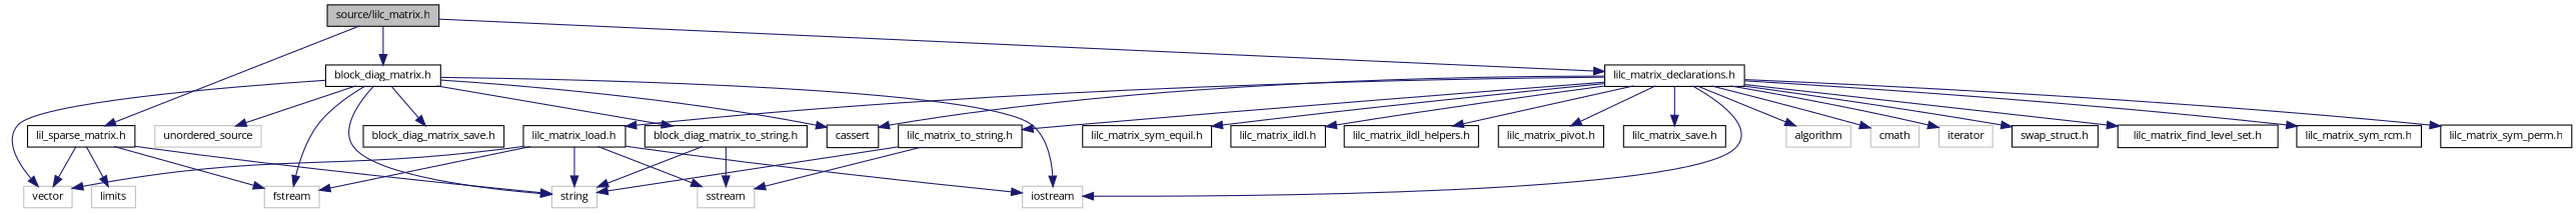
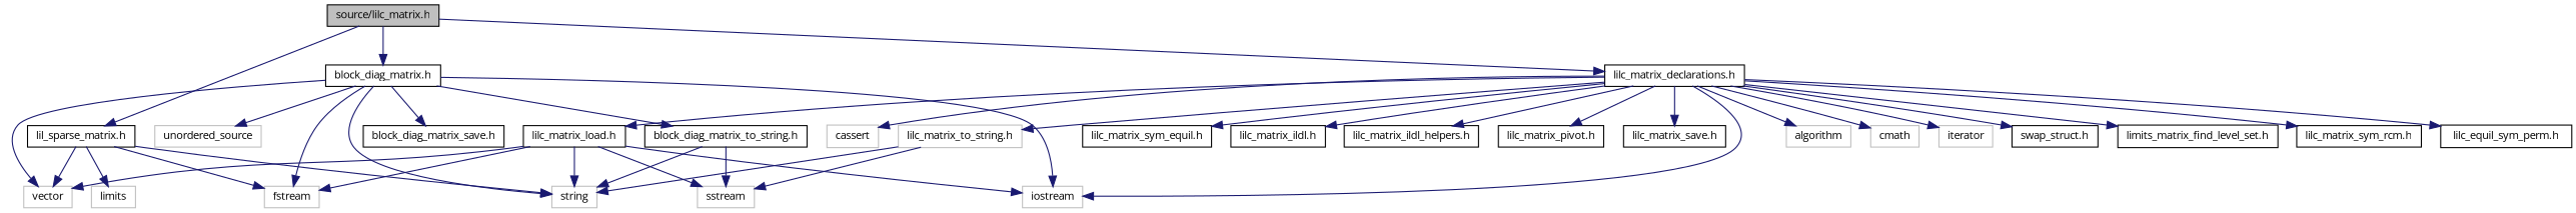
  digraph {
    fontname="Open Sans"
    node [color=black fillcolor=white fontname="Open Sans" fontsize=10 shape=record style=filled]
    edge [color=midnightblue fontname="Open Sans" fontsize=10 labelfontname=Helvetica labelfontsize=10 style=solid]
    n1 [fillcolor=grey75 fontcolor=black height=0.2 label="source/lilc_matrix.h" width=0.4]
    n2 [height=0.2 label="block_diag_matrix.h" width=0.4]
    n3 [height=0.2 label="lil_sparse_matrix.h" width=0.4]
    n4 [height=0.2 label="lilc_matrix_declarations.h" width=0.4]
    n5 [color=grey75 height=0.2 label=unordered_source width=0.4]
    n6 [color=grey75 height=0.2 label=vector width=0.4]
    n7 [color=grey75 height=0.2 label=string width=0.4]
    n8 [color=grey75 height=0.2 label=fstream width=0.4]
-   n9 [height=0.2 label=cassert width=0.4]
+   n9 [color=grey75 height=0.2 label=cassert width=0.4]
    n10 [color=grey75 height=0.2 label=iostream width=0.4]
    n11 [height=0.2 label="block_diag_matrix_to_string.h" width=0.4]
    n12 [height=0.2 label="block_diag_matrix_save.h" width=0.4]
    n13 [color=grey75 height=0.2 label=limits width=0.4]
    n14 [color=grey75 height=0.2 label=algorithm width=0.4]
    n15 [color=grey75 height=0.2 label=cmath width=0.4]
    n16 [color=grey75 height=0.2 label=iterator width=0.4]
    n17 [height=0.2 label="swap_struct.h" width=0.4]
-   n18 [height=0.2 label="lilc_matrix_find_level_set.h" width=0.4]
+   n18 [height=0.2 label="limits_matrix_find_level_set.h" width=0.4]
    n19 [height=0.2 label="lilc_matrix_sym_rcm.h" width=0.4]
-   n20 [height=0.2 label="lilc_matrix_sym_perm.h" width=0.4]
+   n20 [height=0.2 label="lilc_equil_sym_perm.h" width=0.4]
    n21 [height=0.2 label="lilc_matrix_sym_equil.h" width=0.4]
    n22 [height=0.2 label="lilc_matrix_ildl.h" width=0.4]
    n23 [height=0.2 label="lilc_matrix_ildl_helpers.h" width=0.4]
    n24 [height=0.2 label="lilc_matrix_pivot.h" width=0.4]
    n25 [height=0.2 label="lilc_matrix_load.h" width=0.4]
    n26 [height=0.2 label="lilc_matrix_save.h" width=0.4]
-   n27 [height=0.2 label="lilc_matrix_to_string.h" width=0.4]
+   n27 [color=grey75 height=0.2 label="lilc_matrix_to_string.h" width=0.4]
    n28 [color=grey75 height=0.2 label=sstream width=0.4]
    n1 -> n2
    n1 -> n3
    n1 -> n4
    n2 -> n5
    n2 -> n6
    n2 -> n7
    n2 -> n8
-   n2 -> n9
    n2 -> n10
    n2 -> n11
    n2 -> n12
    n3 -> n6
    n3 -> n7
    n3 -> n8
    n3 -> n13
    n4 -> n9
    n4 -> n10
    n4 -> n14
    n4 -> n15
    n4 -> n16
    n4 -> n17
    n4 -> n18
    n4 -> n19
    n4 -> n20
    n4 -> n21
    n4 -> n22
    n4 -> n23
    n4 -> n24
    n4 -> n25
    n4 -> n26
    n4 -> n27
    n11 -> n7
    n11 -> n28
    n25 -> n6
    n25 -> n7
    n25 -> n8
    n25 -> n10
    n25 -> n28
    n27 -> n7
    n27 -> n28
  }
